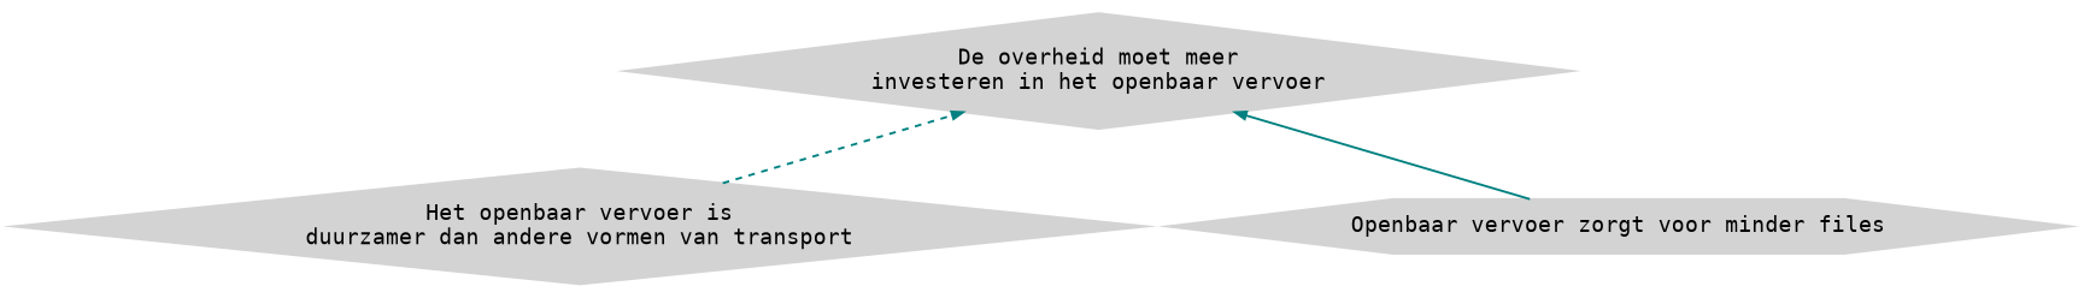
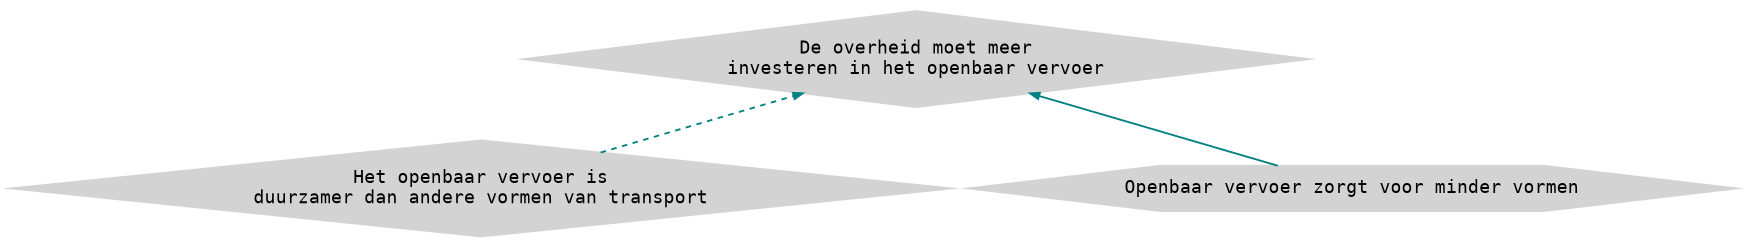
  digraph {
    rankdir=BT
    fontname="DejaVu Sans Mono"
    node [color=lightgrey fixedsize=false fontcolor=black fontname="DejaVu Sans Mono" fontsize=20 penwidth=2 shape=diamond style=filled]
    edge [fontcolor=black fontname="DejaVu Sans Mono" fontsize=16 penwidth=2 color=teal]
    n1 [label="Het openbaar vervoer is\nduurzamer dan andere vormen van transport"]
    n2 [label="De overheid moet meer\ninvesteren in het openbaar vervoer"]
-   n3 [label="Openbaar vervoer zorgt voor minder files" shape=hexagon]
+   n3 [label="Openbaar vervoer zorgt voor minder vormen" shape=hexagon]
    n1 -> n2 [style=dashed]
    n3 -> n2 [style=solid]
  }
